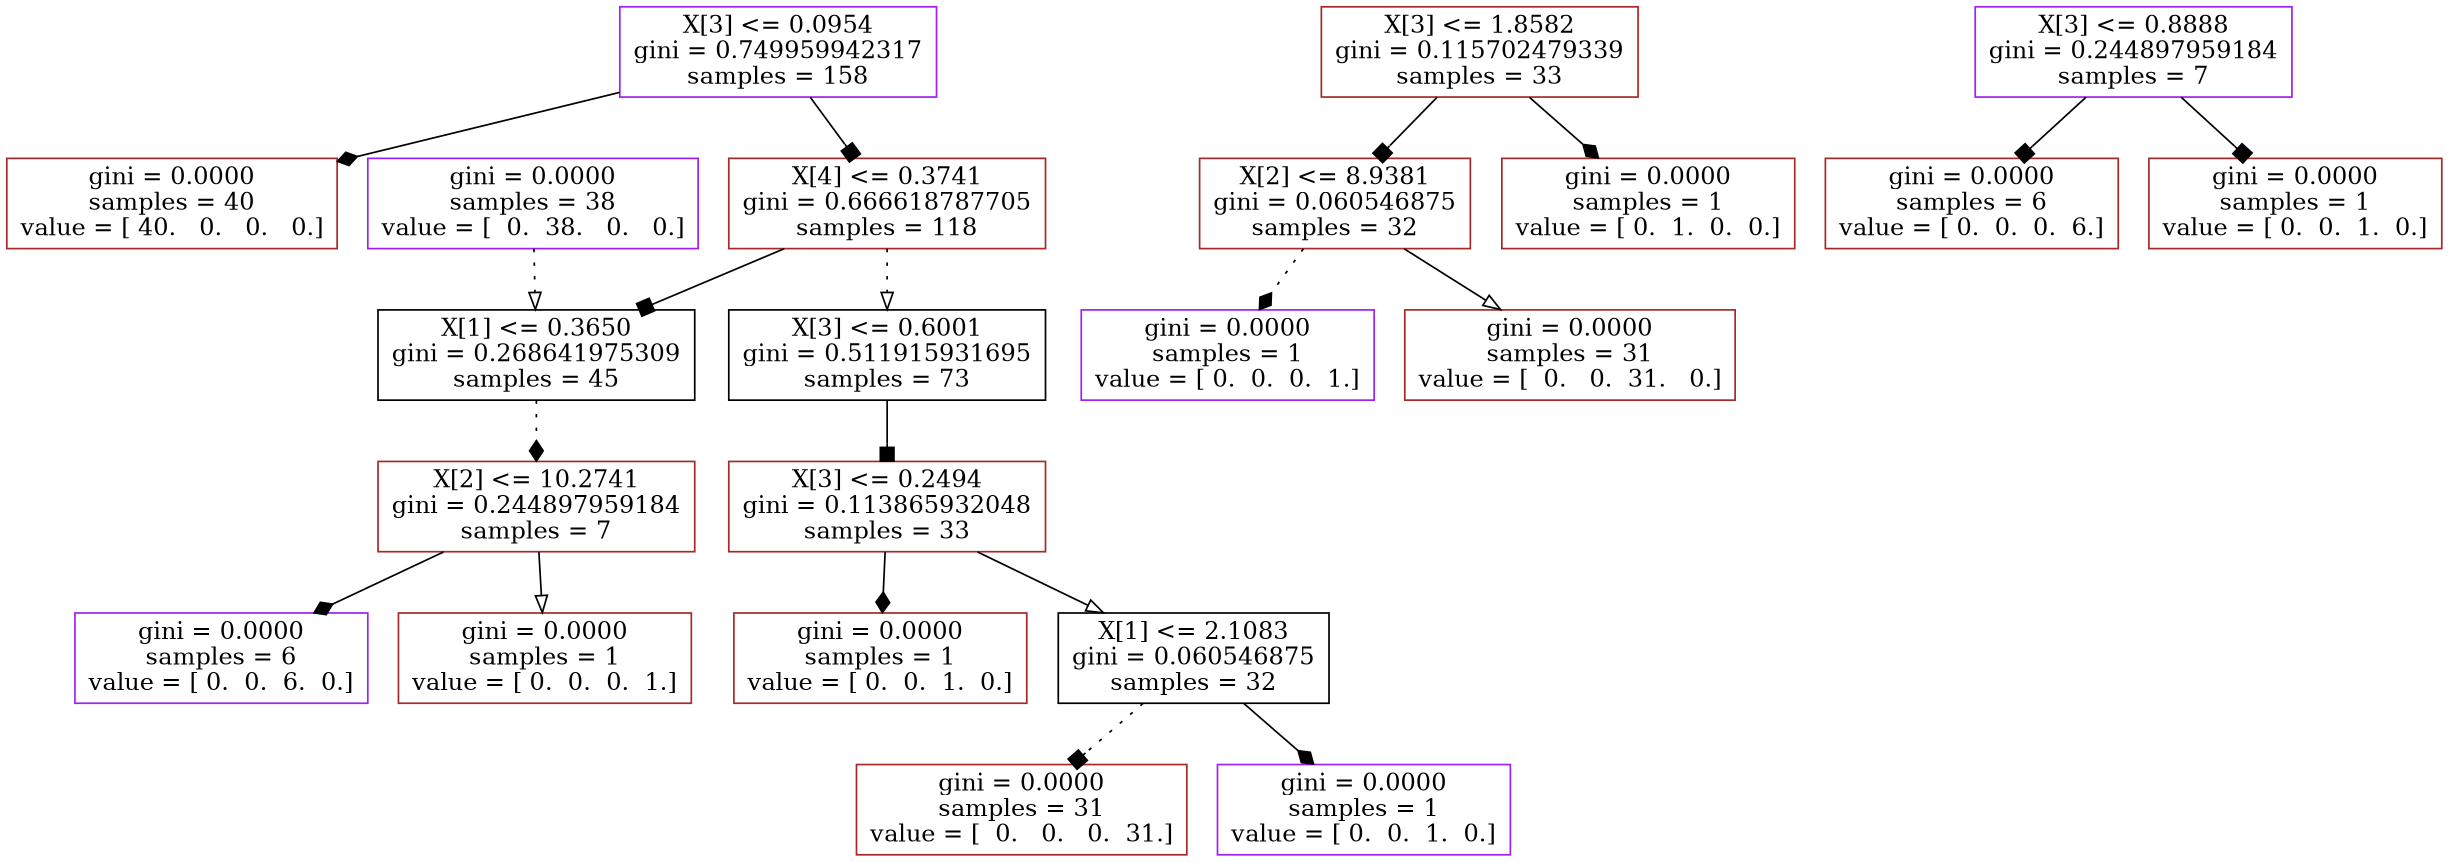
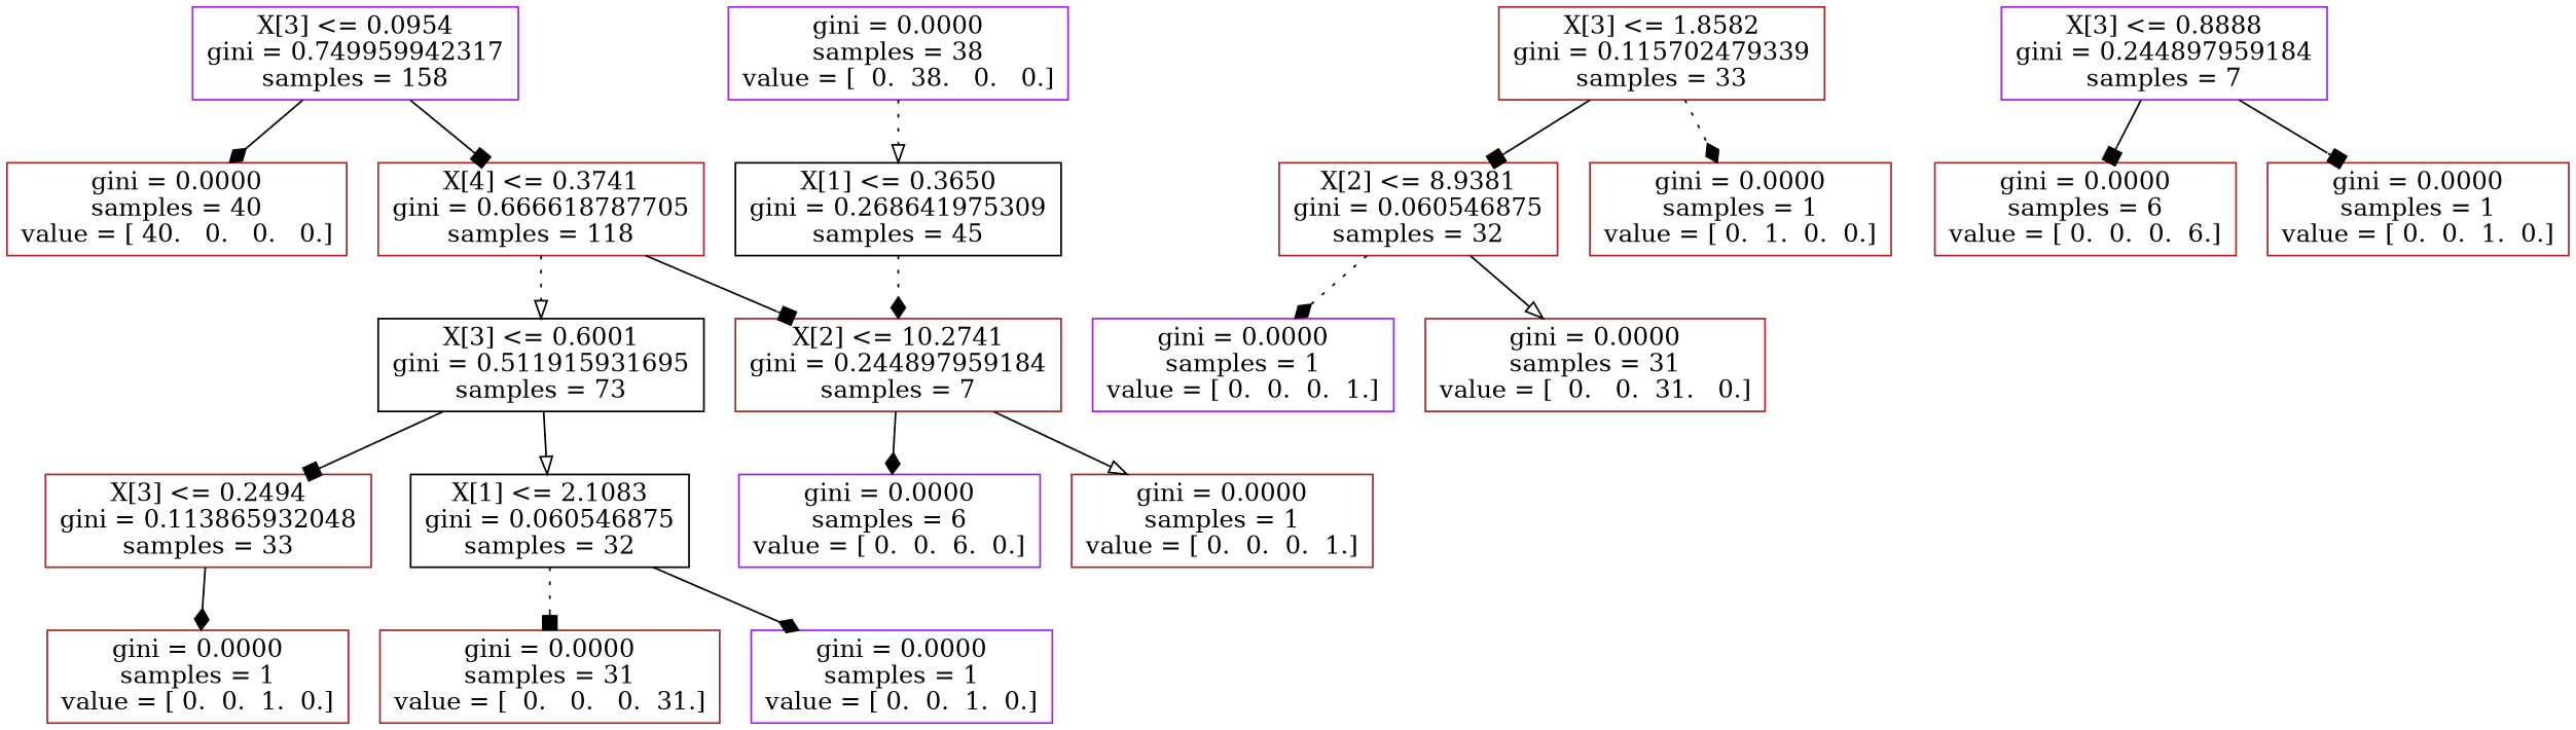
  digraph {
    node [color=brown shape=box]
    edge [arrowhead=diamond style=solid]
    n1 [color=purple label="X[3] <= 0.0954\ngini = 0.749959942317\nsamples = 158"]
    n2 [label="gini = 0.0000\nsamples = 40\nvalue = [ 40.   0.   0.   0.]"]
    n3 [label="X[4] <= 0.3741\ngini = 0.666618787705\nsamples = 118"]
    n4 [color=black label="X[1] <= 0.3650\ngini = 0.268641975309\nsamples = 45"]
    n5 [color=black label="X[3] <= 0.6001\ngini = 0.511915931695\nsamples = 73"]
    n6 [label="X[2] <= 10.2741\ngini = 0.244897959184\nsamples = 7"]
    n7 [label="X[3] <= 0.2494\ngini = 0.113865932048\nsamples = 33"]
    n8 [color=purple label="gini = 0.0000\nsamples = 6\nvalue = [ 0.  0.  6.  0.]"]
    n9 [label="gini = 0.0000\nsamples = 1\nvalue = [ 0.  0.  0.  1.]"]
    n10 [color=purple label="gini = 0.0000\nsamples = 38\nvalue = [  0.  38.   0.   0.]"]
    n11 [label="gini = 0.0000\nsamples = 1\nvalue = [ 0.  0.  1.  0.]"]
    n12 [color=black label="X[1] <= 2.1083\ngini = 0.060546875\nsamples = 32"]
    n13 [label="gini = 0.0000\nsamples = 31\nvalue = [  0.   0.   0.  31.]"]
    n14 [color=purple label="gini = 0.0000\nsamples = 1\nvalue = [ 0.  0.  1.  0.]"]
    n15 [label="X[3] <= 1.8582\ngini = 0.115702479339\nsamples = 33"]
    n16 [label="X[2] <= 8.9381\ngini = 0.060546875\nsamples = 32"]
    n17 [label="gini = 0.0000\nsamples = 1\nvalue = [ 0.  1.  0.  0.]"]
    n18 [color=purple label="X[3] <= 0.8888\ngini = 0.244897959184\nsamples = 7"]
    n19 [label="gini = 0.0000\nsamples = 6\nvalue = [ 0.  0.  0.  6.]"]
    n20 [label="gini = 0.0000\nsamples = 1\nvalue = [ 0.  0.  1.  0.]"]
    n21 [color=purple label="gini = 0.0000\nsamples = 1\nvalue = [ 0.  0.  0.  1.]"]
    n22 [label="gini = 0.0000\nsamples = 31\nvalue = [  0.   0.  31.   0.]"]
    n1 -> n2
    n1 -> n3 [arrowhead=box]
-   n3 -> n4 [arrowhead=box]
+   n3 -> n6 [arrowhead=box]
    n3 -> n5 [arrowhead=onormal style=dotted]
    n4 -> n6 [style=dotted]
    n5 -> n7 [arrowhead=box]
    n6 -> n8
    n6 -> n9 [arrowhead=onormal]
    n7 -> n11
-   n7 -> n12 [arrowhead=onormal]
+   n5 -> n12 [arrowhead=onormal]
    n10 -> n4 [arrowhead=onormal style=dotted]
    n12 -> n13 [arrowhead=box style=dotted]
    n12 -> n14
    n15 -> n16 [arrowhead=box]
-   n15 -> n17
+   n15 -> n17 [style=dotted]
    n16 -> n21 [style=dotted]
    n16 -> n22 [arrowhead=onormal]
    n18 -> n19 [arrowhead=box]
    n18 -> n20 [arrowhead=box]
  }
